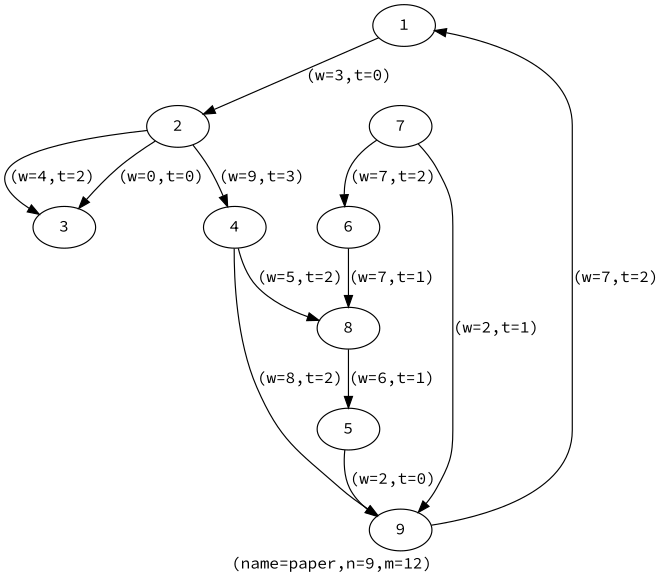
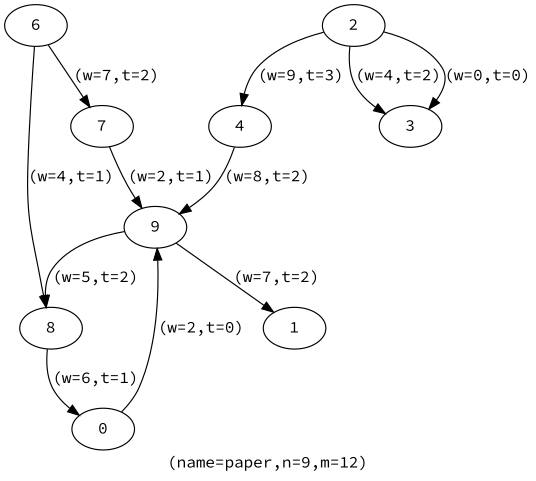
  digraph {
    fontname="Source Code Pro"
    label="(name=paper,n=9,m=12)"
    node [fontname="Source Code Pro"]
    edge [fontname="Source Code Pro"]
    n1 [label=1]
    n2 [label=2]
    n3 [label=3]
    n4 [label=4]
    n5 [label=9]
-   n6 [label=5]
+   n6 [label=0]
    n7 [label=6]
    n8 [label=7]
    n9 [label=8]
-   n1 -> n2 [label="(w=3,t=0)"]
    n2 -> n3 [label="(w=4,t=2)"]
    n2 -> n3 [label="(w=0,t=0)"]
    n2 -> n4 [label="(w=9,t=3)"]
    n4 -> n5 [label="(w=8,t=2)"]
    n5 -> n1 [label="(w=7,t=2)"]
-   n4 -> n9 [label="(w=5,t=2)"]
+   n5 -> n9 [label="(w=5,t=2)"]
    n6 -> n5 [label="(w=2,t=0)"]
-   n8 -> n7 [label="(w=7,t=2)"]
-   n7 -> n9 [label="(w=7,t=1)"]
+   n7 -> n8 [label="(w=7,t=2)"]
+   n7 -> n9 [label="(w=4,t=1)"]
    n8 -> n5 [label="(w=2,t=1)"]
    n9 -> n6 [label="(w=6,t=1)"]
  }
